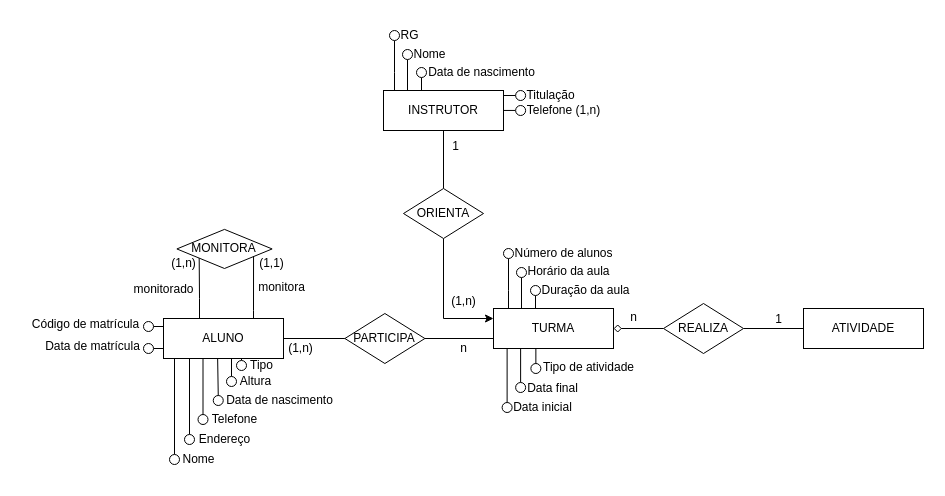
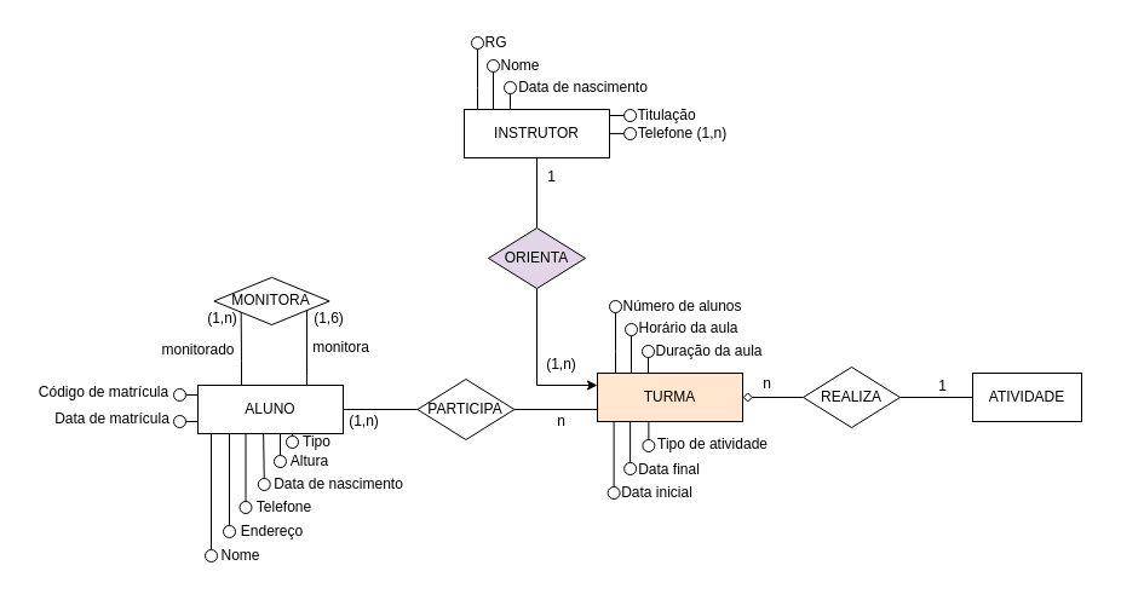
  <mxCell id="0" />
  <mxCell id="1" parent="0" />
  <mxCell id="2" style="edgeStyle=orthogonalEdgeStyle;rounded=0;orthogonalLoop=1;jettySize=auto;html=1;" parent="1" source="48" target="45" edge="1"><mxGeometry relative="1" as="geometry" /></mxCell>
  <mxCell id="3" style="edgeStyle=orthogonalEdgeStyle;rounded=0;orthogonalLoop=1;jettySize=auto;html=1;" parent="1" source="49" target="45" edge="1"><mxGeometry relative="1" as="geometry" /></mxCell>
  <mxCell id="4" style="edgeStyle=orthogonalEdgeStyle;rounded=0;orthogonalLoop=1;jettySize=auto;html=1;entryX=0.5;entryY=0;entryDx=0;entryDy=0;endArrow=none;endFill=0;" parent="1" target="6" edge="1"><mxGeometry relative="1" as="geometry"><mxPoint x="193" y="350" as="sourcePoint" /><Array as="points"><mxPoint x="189" y="350" /><mxPoint x="189" y="350" /></Array></mxGeometry></mxCell>
  <mxCell id="5" style="edgeStyle=orthogonalEdgeStyle;rounded=0;orthogonalLoop=1;jettySize=auto;html=1;entryX=0.5;entryY=0;entryDx=0;entryDy=0;endArrow=none;endFill=0;" parent="1" source="45" target="7" edge="1"><mxGeometry relative="1" as="geometry"><mxPoint x="202.38" y="380" as="sourcePoint" /><Array as="points"><mxPoint x="213" y="350" /><mxPoint x="213" y="350" /></Array></mxGeometry></mxCell>
  <mxCell id="6" value="" style="ellipse;whiteSpace=wrap;html=1;" parent="1" vertex="1"><mxGeometry x="184" y="434" width="10" height="10" as="geometry" /></mxCell>
  <mxCell id="7" value="" style="ellipse;whiteSpace=wrap;html=1;" parent="1" vertex="1"><mxGeometry x="197.5" y="414" width="10" height="10" as="geometry" /></mxCell>
  <mxCell id="8" value="" style="ellipse;whiteSpace=wrap;html=1;" parent="1" vertex="1"><mxGeometry x="212.75" y="395" width="10" height="10" as="geometry" /></mxCell>
  <mxCell id="9" value="Endereço" style="text;html=1;align=center;verticalAlign=middle;resizable=0;points=[];autosize=1;strokeColor=none;fillColor=none;" parent="1" vertex="1"><mxGeometry x="189" y="424" width="70" height="30" as="geometry" /></mxCell>
  <mxCell id="10" value="Data de nascimento" style="text;html=1;align=center;verticalAlign=middle;resizable=0;points=[];autosize=1;strokeColor=none;fillColor=none;" parent="1" vertex="1"><mxGeometry x="214.38" y="385" width="130" height="30" as="geometry" /></mxCell>
  <mxCell id="11" value="Telefone" style="text;html=1;align=center;verticalAlign=middle;resizable=0;points=[];autosize=1;strokeColor=none;fillColor=none;" parent="1" vertex="1"><mxGeometry x="198.5" y="404" width="70" height="30" as="geometry" /></mxCell>
  <mxCell id="12" style="edgeStyle=orthogonalEdgeStyle;rounded=0;orthogonalLoop=1;jettySize=auto;html=1;entryX=0.5;entryY=0;entryDx=0;entryDy=0;endArrow=none;endFill=0;" parent="1" target="8" edge="1"><mxGeometry relative="1" as="geometry"><mxPoint x="218" y="350" as="sourcePoint" /><Array as="points"><mxPoint x="217" y="350" /><mxPoint x="218" y="350" /></Array></mxGeometry></mxCell>
  <mxCell id="13" style="edgeStyle=orthogonalEdgeStyle;rounded=0;orthogonalLoop=1;jettySize=auto;html=1;entryX=0.5;entryY=1;entryDx=0;entryDy=0;endArrow=none;endFill=0;" parent="1" target="23" edge="1"><mxGeometry relative="1" as="geometry"><mxPoint x="535" y="320" as="sourcePoint" /><Array as="points"><mxPoint x="543" y="340" /><mxPoint x="543" y="340" /></Array></mxGeometry></mxCell>
  <mxCell id="14" style="edgeStyle=orthogonalEdgeStyle;rounded=0;orthogonalLoop=1;jettySize=auto;html=1;entryX=0.5;entryY=1;entryDx=0;entryDy=0;endArrow=none;endFill=0;" parent="1" target="22" edge="1"><mxGeometry relative="1" as="geometry"><mxPoint x="521" y="320" as="sourcePoint" /><Array as="points"><mxPoint x="543" y="330" /><mxPoint x="543" y="330" /></Array></mxGeometry></mxCell>
  <mxCell id="15" style="edgeStyle=orthogonalEdgeStyle;rounded=0;orthogonalLoop=1;jettySize=auto;html=1;endArrow=none;endFill=0;" parent="1" target="21" edge="1"><mxGeometry relative="1" as="geometry"><mxPoint x="508" y="320" as="sourcePoint" /><Array as="points"><mxPoint x="508" y="290" /><mxPoint x="508" y="290" /></Array></mxGeometry></mxCell>
  <mxCell id="16" style="edgeStyle=orthogonalEdgeStyle;rounded=0;orthogonalLoop=1;jettySize=auto;html=1;entryX=0.5;entryY=0;entryDx=0;entryDy=0;endArrow=none;endFill=0;" parent="1" source="18" target="27" edge="1"><mxGeometry relative="1" as="geometry"><Array as="points"><mxPoint x="523" y="338" /><mxPoint x="523" y="338" /></Array></mxGeometry></mxCell>
  <mxCell id="17" style="edgeStyle=orthogonalEdgeStyle;rounded=0;orthogonalLoop=1;jettySize=auto;html=1;entryX=0.5;entryY=0;entryDx=0;entryDy=0;endArrow=none;endFill=0;" parent="1" source="18" target="28" edge="1"><mxGeometry relative="1" as="geometry"><Array as="points"><mxPoint x="533" y="348" /><mxPoint x="533" y="348" /></Array></mxGeometry></mxCell>
- <mxCell id="18" value="TURMA" style="rounded=0;whiteSpace=wrap;html=1;" parent="1" vertex="1"><mxGeometry x="493" y="308" width="120" height="40" as="geometry" /></mxCell>
+ <mxCell id="18" value="TURMA" style="rounded=0;whiteSpace=wrap;html=1;fillColor=#ffe6cc;" parent="1" vertex="1"><mxGeometry x="493" y="308" width="120" height="40" as="geometry" /></mxCell>
  <mxCell id="19" style="edgeStyle=orthogonalEdgeStyle;rounded=0;orthogonalLoop=1;jettySize=auto;html=1;endArrow=none;endFill=0;" parent="1" source="69" target="58" edge="1"><mxGeometry relative="1" as="geometry" /></mxCell>
- <mxCell id="20" value="ATIVIDADE" style="rounded=0;whiteSpace=wrap;html=1;" parent="1" vertex="1"><mxGeometry x="803" y="308" width="120" height="40" as="geometry" /></mxCell>
+ <mxCell id="20" value="ATIVIDADE" style="rounded=0;whiteSpace=wrap;html=1;" parent="1" vertex="1"><mxGeometry x="803" y="308" width="90" height="40" as="geometry" /></mxCell>
  <mxCell id="21" value="" style="ellipse;whiteSpace=wrap;html=1;" parent="1" vertex="1"><mxGeometry x="503" y="248" width="10" height="10" as="geometry" /></mxCell>
  <mxCell id="22" value="" style="ellipse;whiteSpace=wrap;html=1;" parent="1" vertex="1"><mxGeometry x="516" y="267" width="10" height="10" as="geometry" /></mxCell>
  <mxCell id="23" value="" style="ellipse;whiteSpace=wrap;html=1;" parent="1" vertex="1"><mxGeometry x="530" y="285" width="10" height="10" as="geometry" /></mxCell>
  <mxCell id="24" value="Número de alunos" style="text;html=1;align=center;verticalAlign=middle;resizable=0;points=[];autosize=1;strokeColor=none;fillColor=none;" parent="1" vertex="1"><mxGeometry x="503" y="238" width="120" height="30" as="geometry" /></mxCell>
  <mxCell id="25" value="Horário da aula" style="text;html=1;align=center;verticalAlign=middle;resizable=0;points=[];autosize=1;strokeColor=none;fillColor=none;" parent="1" vertex="1"><mxGeometry x="513" y="256" width="110" height="30" as="geometry" /></mxCell>
  <mxCell id="26" value="Duração da aula" style="text;html=1;align=center;verticalAlign=middle;resizable=0;points=[];autosize=1;strokeColor=none;fillColor=none;" parent="1" vertex="1"><mxGeometry x="530" y="275" width="110" height="30" as="geometry" /></mxCell>
  <mxCell id="27" value="" style="ellipse;whiteSpace=wrap;html=1;" parent="1" vertex="1"><mxGeometry x="501.62" y="402" width="10" height="10" as="geometry" /></mxCell>
  <mxCell id="28" value="" style="ellipse;whiteSpace=wrap;html=1;" parent="1" vertex="1"><mxGeometry x="515.12" y="382" width="10" height="10" as="geometry" /></mxCell>
  <mxCell id="29" value="" style="ellipse;whiteSpace=wrap;html=1;" parent="1" vertex="1"><mxGeometry x="530.37" y="363" width="10" height="10" as="geometry" /></mxCell>
  <mxCell id="30" value="Data inicial" style="text;html=1;align=center;verticalAlign=middle;resizable=0;points=[];autosize=1;strokeColor=none;fillColor=none;" parent="1" vertex="1"><mxGeometry x="501.62" y="392" width="80" height="30" as="geometry" /></mxCell>
  <mxCell id="31" value="Tipo de atividade" style="text;html=1;align=center;verticalAlign=middle;resizable=0;points=[];autosize=1;strokeColor=none;fillColor=none;" parent="1" vertex="1"><mxGeometry x="533" y="352" width="110" height="30" as="geometry" /></mxCell>
  <mxCell id="32" value="Data final" style="text;html=1;align=center;verticalAlign=middle;resizable=0;points=[];autosize=1;strokeColor=none;fillColor=none;" parent="1" vertex="1"><mxGeometry x="517.12" y="373" width="70" height="30" as="geometry" /></mxCell>
  <mxCell id="33" style="edgeStyle=orthogonalEdgeStyle;rounded=0;orthogonalLoop=1;jettySize=auto;html=1;entryX=0.5;entryY=0;entryDx=0;entryDy=0;endArrow=none;endFill=0;" parent="1" source="18" target="29" edge="1"><mxGeometry relative="1" as="geometry"><Array as="points"><mxPoint x="543" y="338" /><mxPoint x="543" y="338" /></Array></mxGeometry></mxCell>
  <mxCell id="34" style="edgeStyle=orthogonalEdgeStyle;rounded=0;orthogonalLoop=1;jettySize=auto;html=1;endArrow=none;endFill=0;" parent="1" source="36" target="45" edge="1"><mxGeometry relative="1" as="geometry" /></mxCell>
  <mxCell id="35" style="edgeStyle=orthogonalEdgeStyle;rounded=0;orthogonalLoop=1;jettySize=auto;html=1;entryX=0;entryY=0.75;entryDx=0;entryDy=0;endArrow=none;endFill=0;" parent="1" source="36" target="18" edge="1"><mxGeometry relative="1" as="geometry" /></mxCell>
  <mxCell id="36" value="PARTICIPA" style="rhombus;whiteSpace=wrap;html=1;" parent="1" vertex="1"><mxGeometry x="344.38" y="313" width="80" height="50" as="geometry" /></mxCell>
  <mxCell id="37" value="(1,n)" style="text;html=1;align=center;verticalAlign=middle;resizable=0;points=[];autosize=1;strokeColor=none;fillColor=none;" parent="1" vertex="1"><mxGeometry x="275" y="333" width="50" height="30" as="geometry" /></mxCell>
  <mxCell id="38" style="edgeStyle=orthogonalEdgeStyle;rounded=0;orthogonalLoop=1;jettySize=auto;html=1;" edge="1" parent="1" source="39" target="45"><mxGeometry relative="1" as="geometry" /></mxCell>
  <mxCell id="39" value="" style="ellipse;whiteSpace=wrap;html=1;" parent="1" vertex="1"><mxGeometry x="143" y="321" width="10" height="10" as="geometry" /></mxCell>
  <mxCell id="40" style="edgeStyle=orthogonalEdgeStyle;rounded=0;orthogonalLoop=1;jettySize=auto;html=1;" edge="1" parent="1" source="41" target="45"><mxGeometry relative="1" as="geometry" /></mxCell>
  <mxCell id="41" value="" style="ellipse;whiteSpace=wrap;html=1;" parent="1" vertex="1"><mxGeometry x="143" y="343" width="10" height="10" as="geometry" /></mxCell>
  <mxCell id="42" value="Código de matrícula" style="text;html=1;align=center;verticalAlign=middle;resizable=0;points=[];autosize=1;strokeColor=none;fillColor=none;" parent="1" vertex="1"><mxGeometry x="20" y="309" width="130" height="30" as="geometry" /></mxCell>
  <mxCell id="43" value="Data de matrícula" style="text;html=1;align=center;verticalAlign=middle;resizable=0;points=[];autosize=1;strokeColor=none;fillColor=none;" parent="1" vertex="1"><mxGeometry x="32" y="331" width="120" height="30" as="geometry" /></mxCell>
  <mxCell id="44" style="edgeStyle=orthogonalEdgeStyle;rounded=0;orthogonalLoop=1;jettySize=auto;html=1;entryX=0.5;entryY=0;entryDx=0;entryDy=0;endArrow=none;endFill=0;" parent="1" target="46" edge="1"><mxGeometry relative="1" as="geometry"><mxPoint x="174" y="384" as="sourcePoint" /><Array as="points"><mxPoint x="174" y="350" /><mxPoint x="174" y="350" /></Array></mxGeometry></mxCell>
  <mxCell id="45" value="ALUNO" style="rounded=0;whiteSpace=wrap;html=1;" parent="1" vertex="1"><mxGeometry x="163" y="318" width="120" height="40" as="geometry" /></mxCell>
  <mxCell id="46" value="" style="ellipse;whiteSpace=wrap;html=1;" parent="1" vertex="1"><mxGeometry x="169" y="454" width="10" height="10" as="geometry" /></mxCell>
  <mxCell id="47" value="Nome" style="text;html=1;align=center;verticalAlign=middle;resizable=0;points=[];autosize=1;strokeColor=none;fillColor=none;" parent="1" vertex="1"><mxGeometry x="168" y="444" width="60" height="30" as="geometry" /></mxCell>
  <mxCell id="48" value="" style="ellipse;whiteSpace=wrap;html=1;" parent="1" vertex="1"><mxGeometry x="226" y="376" width="10" height="10" as="geometry" /></mxCell>
  <mxCell id="49" value="" style="ellipse;whiteSpace=wrap;html=1;" parent="1" vertex="1"><mxGeometry x="236" y="360" width="10" height="10" as="geometry" /></mxCell>
  <mxCell id="50" value="Altura" style="text;html=1;align=center;verticalAlign=middle;resizable=0;points=[];autosize=1;strokeColor=none;fillColor=none;" parent="1" vertex="1"><mxGeometry x="230" y="366" width="50" height="30" as="geometry" /></mxCell>
  <mxCell id="51" value="Tipo" style="text;html=1;align=center;verticalAlign=middle;resizable=0;points=[];autosize=1;strokeColor=none;fillColor=none;" parent="1" vertex="1"><mxGeometry x="236" y="350" width="50" height="30" as="geometry" /></mxCell>
  <mxCell id="52" style="edgeStyle=orthogonalEdgeStyle;rounded=0;orthogonalLoop=1;jettySize=auto;html=1;endArrow=none;endFill=0;" parent="1" source="54" target="20" edge="1"><mxGeometry relative="1" as="geometry" /></mxCell>
  <mxCell id="53" style="edgeStyle=orthogonalEdgeStyle;rounded=0;orthogonalLoop=1;jettySize=auto;html=1;endArrow=diamond;endFill=0;" parent="1" source="54" target="18" edge="1"><mxGeometry relative="1" as="geometry" /></mxCell>
  <mxCell id="54" value="REALIZA" style="rhombus;whiteSpace=wrap;html=1;" parent="1" vertex="1"><mxGeometry x="663" y="303" width="80" height="50" as="geometry" /></mxCell>
  <mxCell id="55" value="1" style="text;html=1;align=center;verticalAlign=middle;resizable=0;points=[];autosize=1;strokeColor=none;fillColor=none;" parent="1" vertex="1"><mxGeometry x="763" y="304" width="30" height="30" as="geometry" /></mxCell>
  <mxCell id="56" value="n" style="text;html=1;align=center;verticalAlign=middle;resizable=0;points=[];autosize=1;strokeColor=none;fillColor=none;" parent="1" vertex="1"><mxGeometry x="618" y="302" width="30" height="30" as="geometry" /></mxCell>
  <mxCell id="57" style="edgeStyle=orthogonalEdgeStyle;rounded=0;orthogonalLoop=1;jettySize=auto;html=1;entryX=0;entryY=0.25;entryDx=0;entryDy=0;" parent="1" source="58" target="18" edge="1"><mxGeometry relative="1" as="geometry"><Array as="points"><mxPoint x="443" y="318" /></Array></mxGeometry></mxCell>
- <mxCell id="58" value="ORIENTA" style="rhombus;whiteSpace=wrap;html=1;" parent="1" vertex="1"><mxGeometry x="403" y="188" width="80" height="50" as="geometry" /></mxCell>
+ <mxCell id="58" value="ORIENTA" style="rhombus;whiteSpace=wrap;html=1;fillColor=#e1d5e7;" parent="1" vertex="1"><mxGeometry x="403" y="188" width="80" height="50" as="geometry" /></mxCell>
  <mxCell id="59" value="n" style="text;html=1;align=center;verticalAlign=middle;resizable=0;points=[];autosize=1;strokeColor=none;fillColor=none;" parent="1" vertex="1"><mxGeometry x="448" y="333" width="30" height="30" as="geometry" /></mxCell>
  <mxCell id="60" style="edgeStyle=orthogonalEdgeStyle;rounded=0;orthogonalLoop=1;jettySize=auto;html=1;entryX=0.5;entryY=1;entryDx=0;entryDy=0;endArrow=none;endFill=0;" edge="1" parent="1" target="65"><mxGeometry relative="1" as="geometry"><mxPoint x="421" y="102" as="sourcePoint" /><Array as="points"><mxPoint x="429" y="122" /><mxPoint x="429" y="122" /></Array></mxGeometry></mxCell>
  <mxCell id="61" style="edgeStyle=orthogonalEdgeStyle;rounded=0;orthogonalLoop=1;jettySize=auto;html=1;entryX=0.5;entryY=1;entryDx=0;entryDy=0;endArrow=none;endFill=0;" edge="1" parent="1" target="64"><mxGeometry relative="1" as="geometry"><mxPoint x="407" y="102" as="sourcePoint" /><Array as="points"><mxPoint x="429" y="112" /><mxPoint x="429" y="112" /></Array></mxGeometry></mxCell>
  <mxCell id="62" style="edgeStyle=orthogonalEdgeStyle;rounded=0;orthogonalLoop=1;jettySize=auto;html=1;endArrow=none;endFill=0;" edge="1" parent="1" target="63"><mxGeometry relative="1" as="geometry"><mxPoint x="394" y="102" as="sourcePoint" /><Array as="points"><mxPoint x="394" y="72" /><mxPoint x="394" y="72" /></Array></mxGeometry></mxCell>
  <mxCell id="63" value="" style="ellipse;whiteSpace=wrap;html=1;" vertex="1" parent="1"><mxGeometry x="389" y="30" width="10" height="10" as="geometry" /></mxCell>
  <mxCell id="64" value="" style="ellipse;whiteSpace=wrap;html=1;" vertex="1" parent="1"><mxGeometry x="402" y="49" width="10" height="10" as="geometry" /></mxCell>
  <mxCell id="65" value="" style="ellipse;whiteSpace=wrap;html=1;" vertex="1" parent="1"><mxGeometry x="416" y="67" width="10" height="10" as="geometry" /></mxCell>
  <mxCell id="66" value="RG" style="text;html=1;align=center;verticalAlign=middle;resizable=0;points=[];autosize=1;strokeColor=none;fillColor=none;" vertex="1" parent="1"><mxGeometry x="389" y="20" width="40" height="30" as="geometry" /></mxCell>
  <mxCell id="67" value="Nome" style="text;html=1;align=center;verticalAlign=middle;resizable=0;points=[];autosize=1;strokeColor=none;fillColor=none;" vertex="1" parent="1"><mxGeometry x="399" y="39" width="60" height="30" as="geometry" /></mxCell>
  <mxCell id="68" value="Data de nascimento" style="text;html=1;align=center;verticalAlign=middle;resizable=0;points=[];autosize=1;strokeColor=none;fillColor=none;" vertex="1" parent="1"><mxGeometry x="416" y="57" width="130" height="30" as="geometry" /></mxCell>
  <mxCell id="69" value="INSTRUTOR" style="rounded=0;whiteSpace=wrap;html=1;" parent="1" vertex="1"><mxGeometry x="383" y="90" width="120" height="40" as="geometry" /></mxCell>
  <mxCell id="70" style="edgeStyle=orthogonalEdgeStyle;rounded=0;orthogonalLoop=1;jettySize=auto;html=1;endArrow=none;endFill=0;" edge="1" parent="1" source="72" target="69"><mxGeometry relative="1" as="geometry"><Array as="points"><mxPoint x="503" y="100" /><mxPoint x="503" y="100" /></Array></mxGeometry></mxCell>
  <mxCell id="71" value="" style="edgeStyle=orthogonalEdgeStyle;rounded=0;orthogonalLoop=1;jettySize=auto;html=1;endArrow=none;endFill=0;" edge="1" parent="1" source="72" target="69"><mxGeometry relative="1" as="geometry"><Array as="points"><mxPoint x="503" y="100" /><mxPoint x="503" y="100" /></Array></mxGeometry></mxCell>
  <mxCell id="72" value="" style="ellipse;whiteSpace=wrap;html=1;" vertex="1" parent="1"><mxGeometry x="515.12" y="90" width="10" height="10" as="geometry" /></mxCell>
  <mxCell id="73" style="edgeStyle=orthogonalEdgeStyle;rounded=0;orthogonalLoop=1;jettySize=auto;html=1;endArrow=none;endFill=0;" edge="1" parent="1"><mxGeometry relative="1" as="geometry"><mxPoint x="515.07" y="109.95" as="sourcePoint" /><mxPoint x="502.95" y="109.95" as="targetPoint" /></mxGeometry></mxCell>
  <mxCell id="74" value="" style="ellipse;whiteSpace=wrap;html=1;" vertex="1" parent="1"><mxGeometry x="515.12" y="105" width="10" height="10" as="geometry" /></mxCell>
  <mxCell id="75" value="Titulação" style="text;html=1;align=center;verticalAlign=middle;resizable=0;points=[];autosize=1;strokeColor=none;fillColor=none;" vertex="1" parent="1"><mxGeometry x="515.12" y="80" width="70" height="30" as="geometry" /></mxCell>
  <mxCell id="76" value="Telefone (1,n)" style="text;html=1;align=center;verticalAlign=middle;resizable=0;points=[];autosize=1;strokeColor=none;fillColor=none;" vertex="1" parent="1"><mxGeometry x="513" y="95" width="100" height="30" as="geometry" /></mxCell>
  <mxCell id="77" style="edgeStyle=orthogonalEdgeStyle;rounded=0;orthogonalLoop=1;jettySize=auto;html=1;entryX=0.805;entryY=0.616;entryDx=0;entryDy=0;entryPerimeter=0;endArrow=none;endFill=0;" edge="1" parent="1" source="45" target="79"><mxGeometry relative="1" as="geometry"><Array as="points"><mxPoint x="253" y="310" /><mxPoint x="253" y="310" /></Array></mxGeometry></mxCell>
  <mxCell id="78" style="edgeStyle=orthogonalEdgeStyle;rounded=0;orthogonalLoop=1;jettySize=auto;html=1;entryX=0.234;entryY=0.671;entryDx=0;entryDy=0;entryPerimeter=0;endArrow=none;endFill=0;" edge="1" parent="1" source="45" target="79"><mxGeometry relative="1" as="geometry"><Array as="points"><mxPoint x="199" y="298" /><mxPoint x="199" y="298" /></Array></mxGeometry></mxCell>
  <mxCell id="79" value="MONITORA" style="rhombus;whiteSpace=wrap;html=1;" vertex="1" parent="1"><mxGeometry x="176.38" y="228.89" width="95.25" height="39.11" as="geometry" /></mxCell>
  <mxCell id="80" value="monitora" style="text;html=1;align=center;verticalAlign=middle;resizable=0;points=[];autosize=1;strokeColor=none;fillColor=none;" vertex="1" parent="1"><mxGeometry x="246" y="272" width="70" height="30" as="geometry" /></mxCell>
  <mxCell id="81" value="monitorado" style="text;html=1;align=center;verticalAlign=middle;resizable=0;points=[];autosize=1;strokeColor=none;fillColor=none;" vertex="1" parent="1"><mxGeometry x="122.5" y="274" width="80" height="30" as="geometry" /></mxCell>
  <mxCell id="82" value="(1,n)" style="text;html=1;align=center;verticalAlign=middle;resizable=0;points=[];autosize=1;strokeColor=none;fillColor=none;" vertex="1" parent="1"><mxGeometry x="158" y="248" width="50" height="30" as="geometry" /></mxCell>
- <mxCell id="83" value="(1,1)" style="text;html=1;align=center;verticalAlign=middle;resizable=0;points=[];autosize=1;strokeColor=none;fillColor=none;" vertex="1" parent="1"><mxGeometry x="246" y="248" width="50" height="30" as="geometry" /></mxCell>
+ <mxCell id="83" value="(1,6)" style="text;html=1;align=center;verticalAlign=middle;resizable=0;points=[];autosize=1;strokeColor=none;fillColor=none;" vertex="1" parent="1"><mxGeometry x="246" y="248" width="50" height="30" as="geometry" /></mxCell>
  <mxCell id="84" value="(1,n)" style="text;html=1;align=center;verticalAlign=middle;resizable=0;points=[];autosize=1;strokeColor=none;fillColor=none;" vertex="1" parent="1"><mxGeometry x="438" y="286" width="50" height="30" as="geometry" /></mxCell>
  <mxCell id="85" value="1" style="text;html=1;align=center;verticalAlign=middle;resizable=0;points=[];autosize=1;strokeColor=none;fillColor=none;" vertex="1" parent="1"><mxGeometry x="440" y="131" width="30" height="30" as="geometry" /></mxCell>
